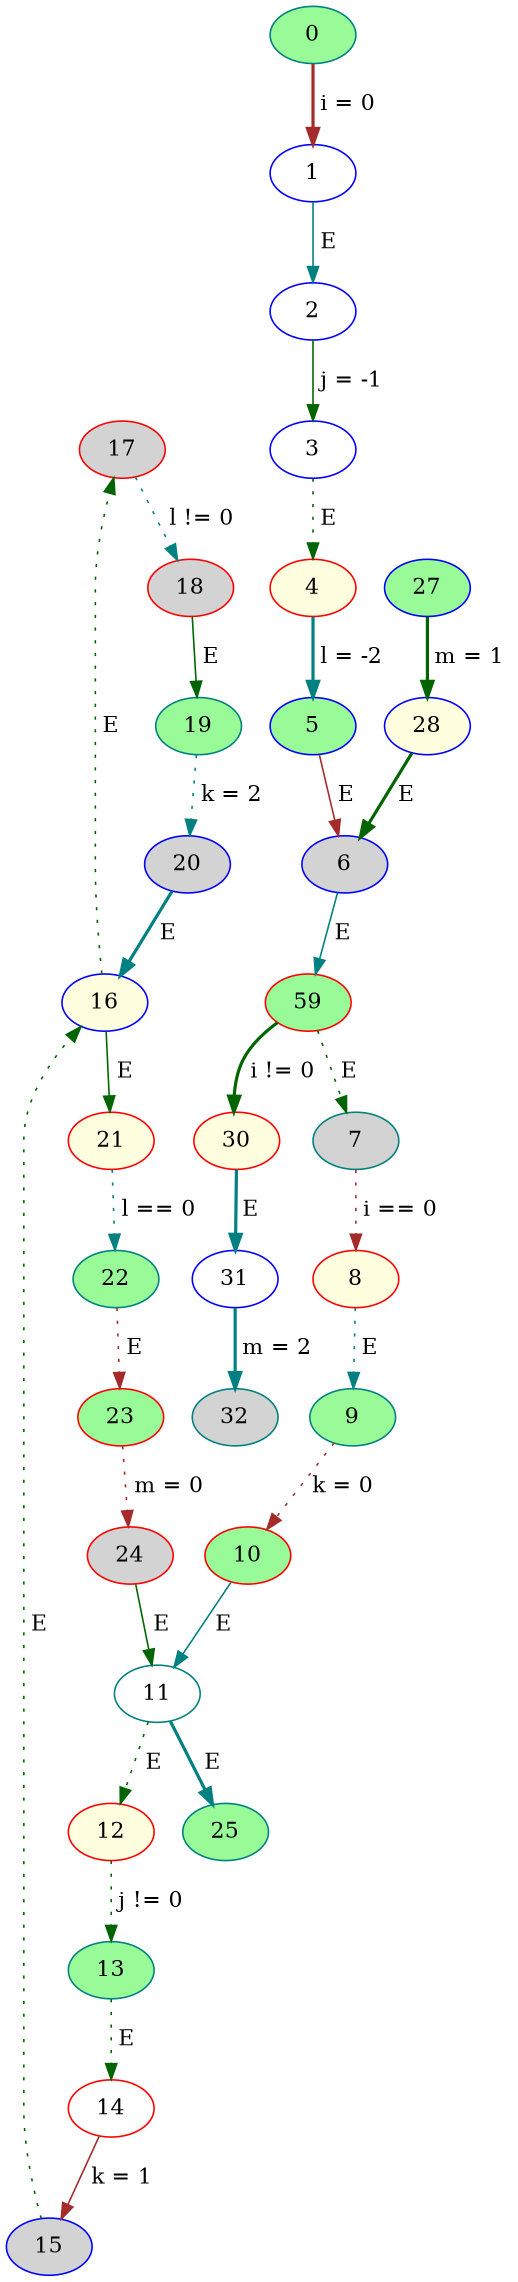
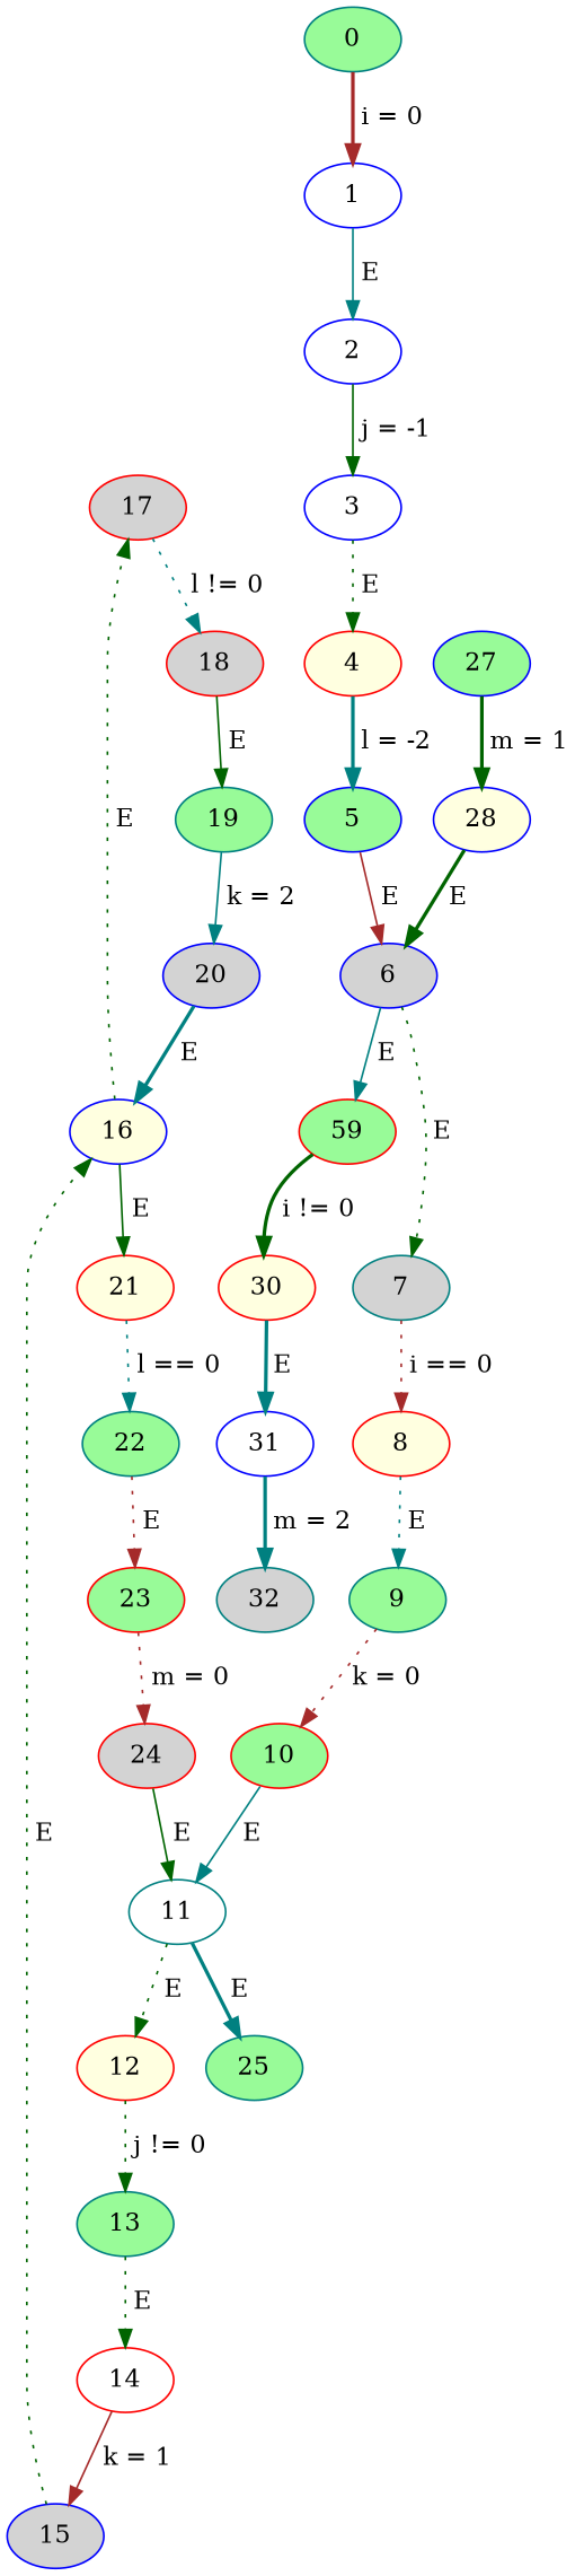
  digraph {
    node [color=red fillcolor=palegreen style=filled]
    edge [color=darkgreen style=dotted]
    17 [fillcolor=lightgrey]
    18 [fillcolor=lightgrey]
    19 [color=teal]
    20 [color=blue fillcolor=lightgrey]
    16 [color=blue fillcolor=lightyellow]
    21 [fillcolor=lightyellow]
    22 [color=teal]
    13 [color=teal]
    14 [fillcolor=white]
    15 [color=blue fillcolor=lightgrey]
    n11 [label=59]
    30 [fillcolor=lightyellow]
    31 [color=blue fillcolor=white]
    32 [color=teal fillcolor=lightgrey]
    9 [color=teal]
    10
    11 [color=teal fillcolor=white]
    25 [color=teal]
    12 [fillcolor=lightyellow]
    6 [color=blue fillcolor=lightgrey]
    7 [color=teal fillcolor=lightgrey]
    8 [fillcolor=lightyellow]
    4 [fillcolor=lightyellow]
    5 [color=blue]
    0 [color=teal]
    1 [color=blue fillcolor=white]
    2 [color=blue fillcolor=white]
    3 [color=blue fillcolor=white]
    23
    24 [fillcolor=lightgrey]
    28 [color=blue fillcolor=lightyellow]
    27 [color=blue]
    17 -> 18 [color=teal label=" l != 0 "]
    18 -> 19 [label=" E " style=solid]
-   19 -> 20 [color=teal label=" k = 2 "]
+   19 -> 20 [color=teal label=" k = 2 " style=solid]
    20 -> 16 [color=teal label=" E " style=bold]
    16 -> 17 [label=" E "]
    16 -> 21 [label=" E " style=solid]
    21 -> 22 [color=teal label=" l == 0 "]
    22 -> 23 [color=brown label=" E "]
    13 -> 14 [label=" E "]
    14 -> 15 [color=brown label=" k = 1 " style=solid]
    15 -> 16 [label=" E "]
    n11 -> 30 [label=" i != 0 " style=bold]
    30 -> 31 [color=teal label=" E " style=bold]
    31 -> 32 [color=teal label=" m = 2 " style=bold]
    9 -> 10 [color=brown label=" k = 0 "]
    10 -> 11 [color=teal label=" E " style=solid]
    11 -> 25 [color=teal label=" E " style=bold]
    11 -> 12 [label=" E "]
    12 -> 13 [label=" j != 0 "]
    6 -> n11 [color=teal label=" E " style=solid]
-   n11 -> 7 [label=" E "]
+   6 -> 7 [label=" E "]
    7 -> 8 [color=brown label=" i == 0 "]
    8 -> 9 [color=teal label=" E "]
    4 -> 5 [color=teal label=" l = -2 " style=bold]
    5 -> 6 [color=brown label=" E " style=solid]
    0 -> 1 [color=brown label=" i = 0 " style=bold]
    1 -> 2 [color=teal label=" E " style=solid]
    2 -> 3 [label=" j = -1 " style=solid]
    3 -> 4 [label=" E "]
    23 -> 24 [color=brown label=" m = 0 "]
    24 -> 11 [label=" E " style=solid]
    28 -> 6 [label=" E " style=bold]
    27 -> 28 [label=" m = 1 " style=bold]
  }
